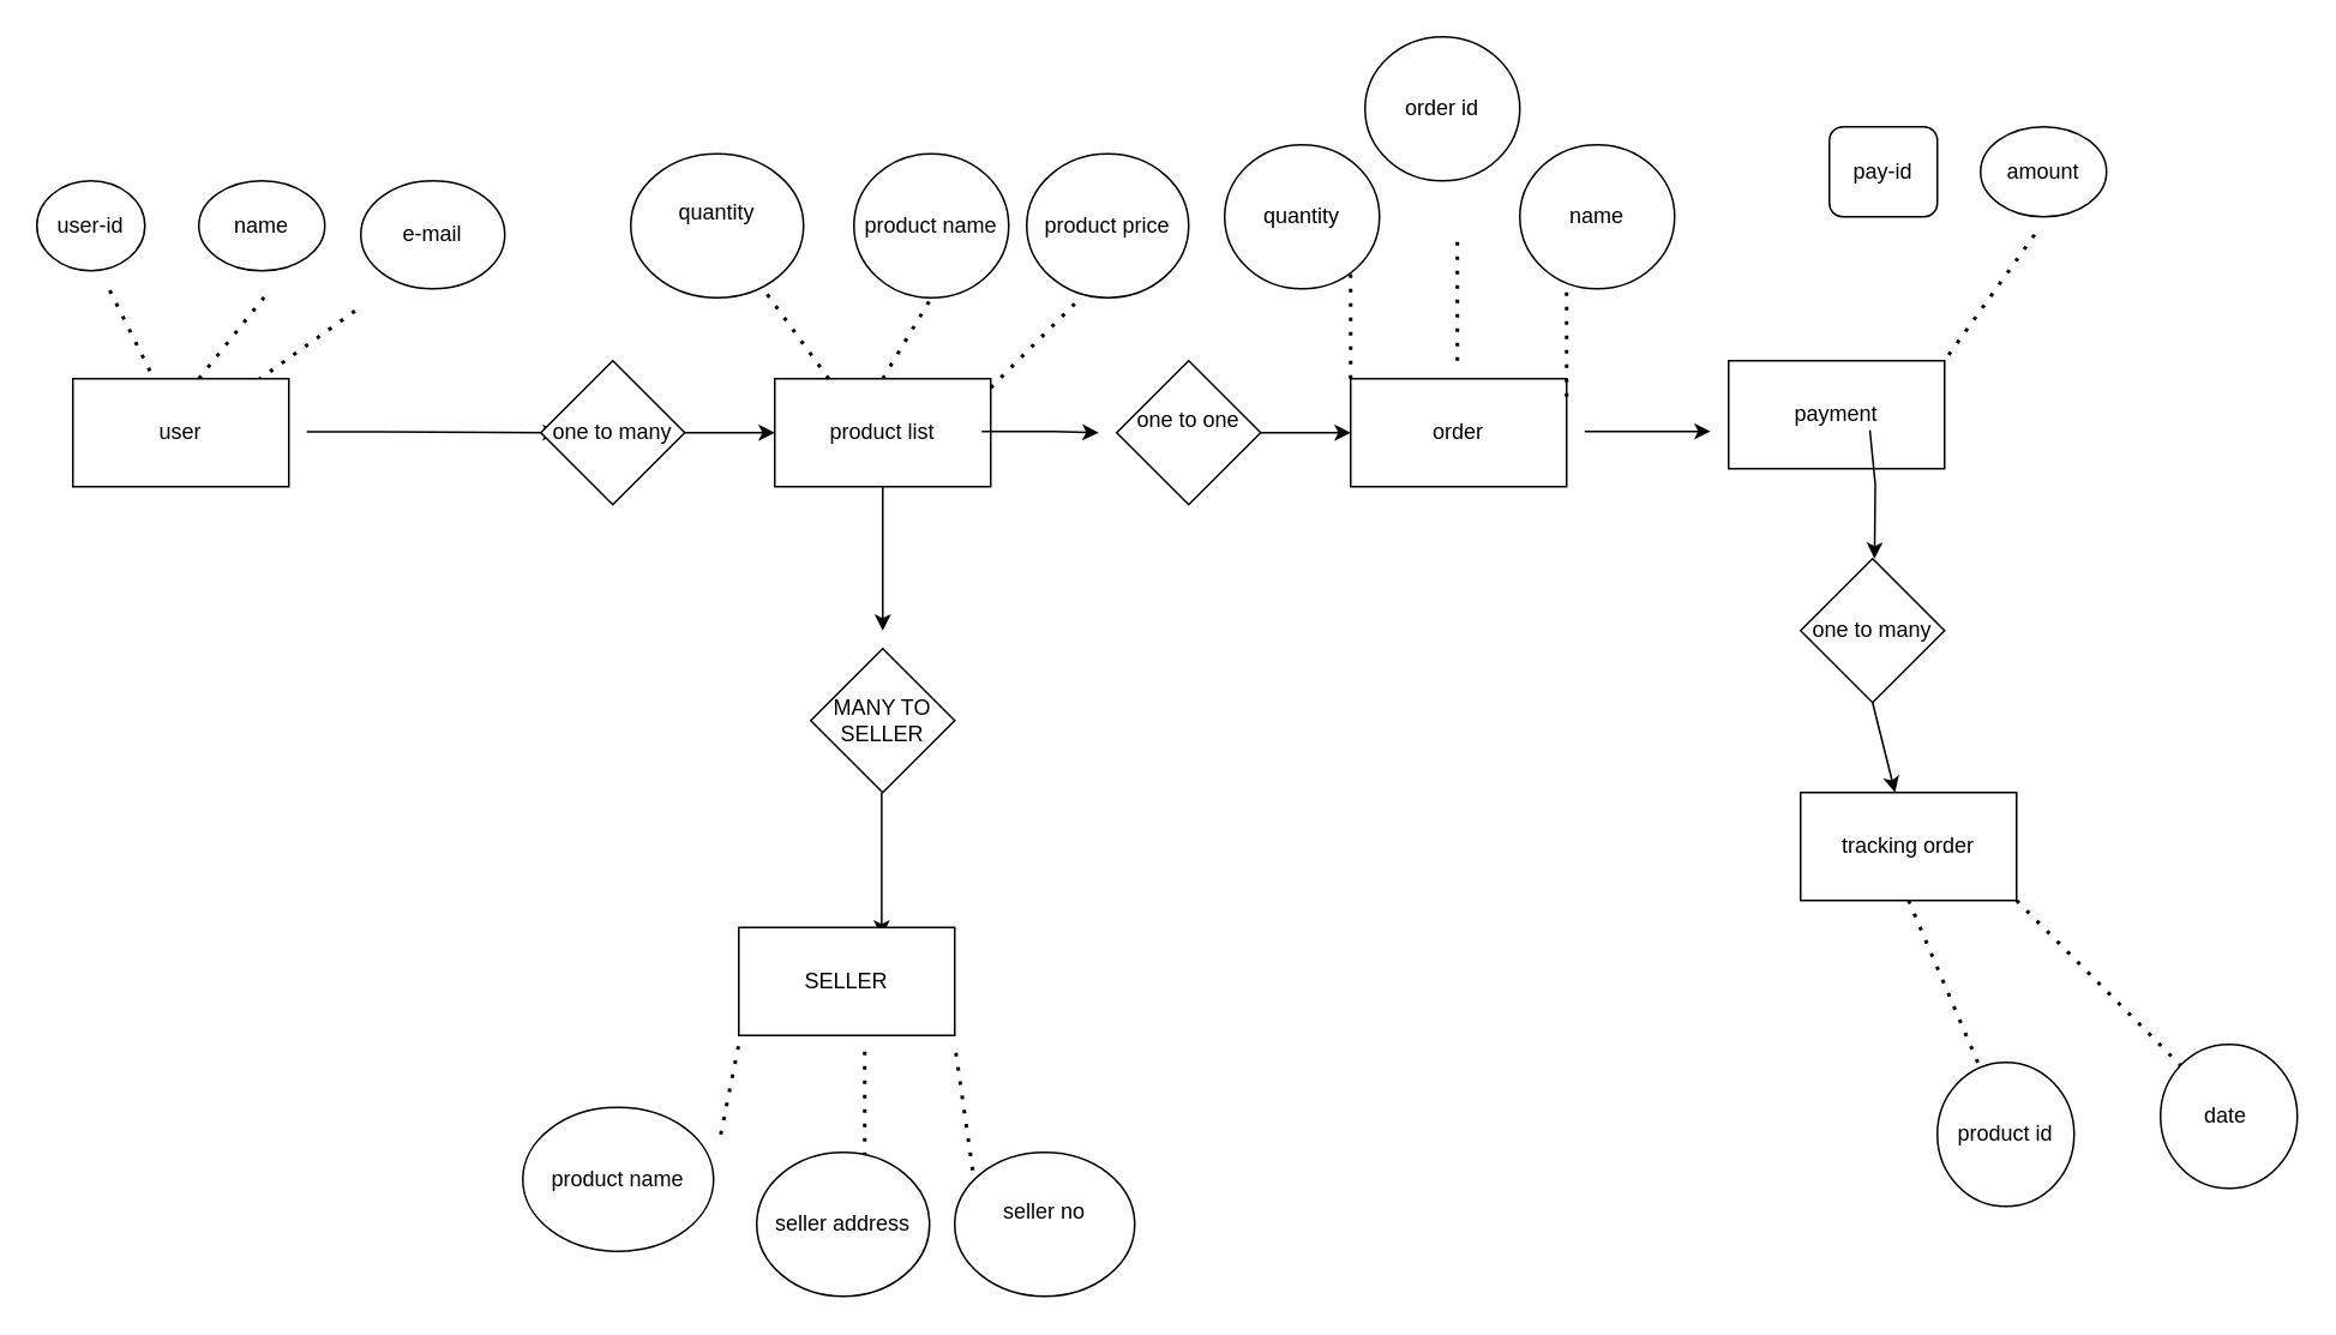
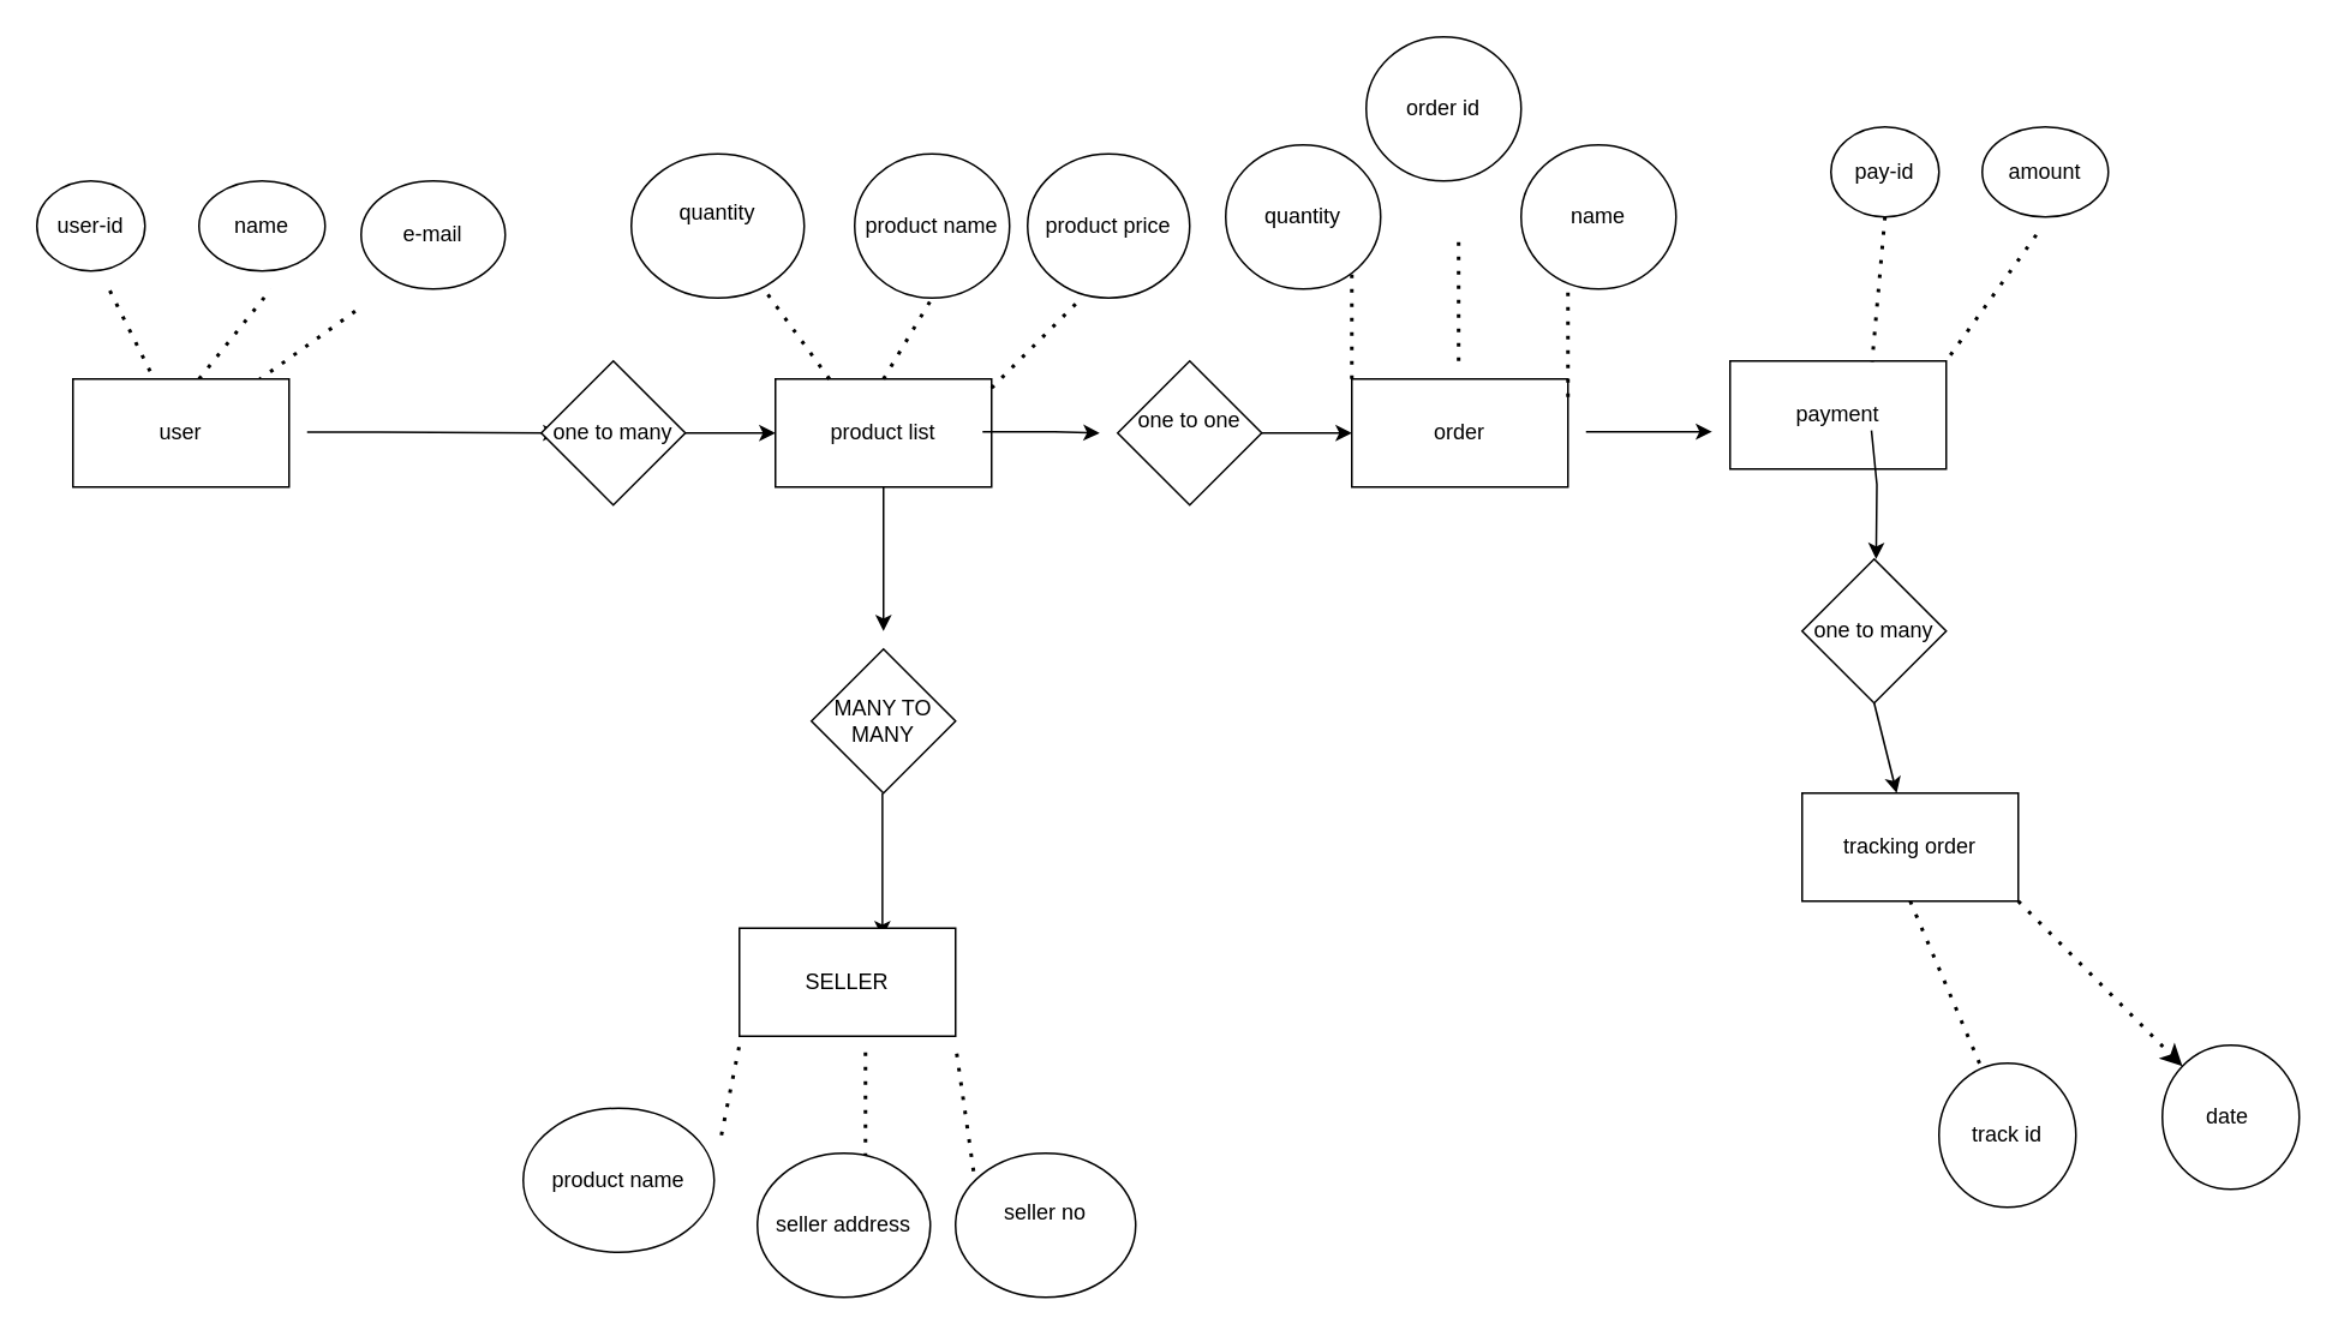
  <mxCell id="0" />
  <mxCell id="1" parent="0" />
  <mxCell id="2" value="user-id" style="ellipse;whiteSpace=wrap;html=1;" vertex="1" parent="1"><mxGeometry x="20" y="100" width="60" height="50" as="geometry" /></mxCell>
  <mxCell id="3" value="name" style="ellipse;whiteSpace=wrap;html=1;" vertex="1" parent="1"><mxGeometry x="110" y="100" width="70" height="50" as="geometry" /></mxCell>
  <mxCell id="4" value="e-mail" style="ellipse;whiteSpace=wrap;html=1;" vertex="1" parent="1"><mxGeometry x="200" y="100" width="80" height="60" as="geometry" /></mxCell>
  <mxCell id="5" value="" style="endArrow=none;dashed=1;html=1;dashPattern=1 3;strokeWidth=2;rounded=0;" edge="1" parent="1"><mxGeometry width="50" height="50" relative="1" as="geometry"><mxPoint x="130" y="220" as="sourcePoint" /><mxPoint x="200" y="170" as="targetPoint" /></mxGeometry></mxCell>
  <mxCell id="6" value="" style="endArrow=none;dashed=1;html=1;dashPattern=1 3;strokeWidth=2;rounded=0;" edge="1" parent="1"><mxGeometry width="50" height="50" relative="1" as="geometry"><mxPoint x="110" y="210" as="sourcePoint" /><mxPoint x="150" y="160" as="targetPoint" /></mxGeometry></mxCell>
  <mxCell id="7" value="" style="endArrow=none;dashed=1;html=1;dashPattern=1 3;strokeWidth=2;rounded=0;" edge="1" parent="1"><mxGeometry width="50" height="50" relative="1" as="geometry"><mxPoint x="90" y="220" as="sourcePoint" /><mxPoint x="60" y="160" as="targetPoint" /></mxGeometry></mxCell>
  <mxCell id="8" value="user" style="rounded=0;whiteSpace=wrap;html=1;" vertex="1" parent="1"><mxGeometry x="40" y="210" width="120" height="60" as="geometry" /></mxCell>
  <mxCell id="9" value="" style="endArrow=classic;html=1;rounded=0;" edge="1" parent="1"><mxGeometry width="50" height="50" relative="1" as="geometry"><mxPoint x="170" y="239.5" as="sourcePoint" /><mxPoint x="310" y="240" as="targetPoint" /><Array as="points"><mxPoint x="210" y="239.5" /></Array></mxGeometry></mxCell>
  <mxCell id="10" value="one to many" style="rhombus;whiteSpace=wrap;html=1;" vertex="1" parent="1"><mxGeometry x="300" y="200" width="80" height="80" as="geometry" /></mxCell>
  <mxCell id="11" value="" style="endArrow=classic;html=1;rounded=0;exitX=1;exitY=0.5;exitDx=0;exitDy=0;" edge="1" parent="1" source="10" target="12"><mxGeometry width="50" height="50" relative="1" as="geometry"><mxPoint x="440" y="270" as="sourcePoint" /><mxPoint x="490" y="240" as="targetPoint" /></mxGeometry></mxCell>
  <mxCell id="12" value="product list" style="rounded=0;whiteSpace=wrap;html=1;" vertex="1" parent="1"><mxGeometry x="430" y="210" width="120" height="60" as="geometry" /></mxCell>
  <mxCell id="13" value="quantity&lt;div&gt;&lt;br&gt;&lt;/div&gt;" style="ellipse;whiteSpace=wrap;html=1;" vertex="1" parent="1"><mxGeometry x="350" y="85" width="96" height="80" as="geometry" /></mxCell>
  <mxCell id="14" value="product name" style="ellipse;whiteSpace=wrap;html=1;" vertex="1" parent="1"><mxGeometry x="474" y="85" width="86" height="80" as="geometry" /></mxCell>
  <mxCell id="15" value="product price" style="ellipse;whiteSpace=wrap;html=1;" vertex="1" parent="1"><mxGeometry x="570" y="85" width="90" height="80" as="geometry" /></mxCell>
  <mxCell id="16" value="" style="endArrow=none;dashed=1;html=1;dashPattern=1 3;strokeWidth=2;rounded=0;" edge="1" parent="1"><mxGeometry width="50" height="50" relative="1" as="geometry"><mxPoint x="550" y="215" as="sourcePoint" /><mxPoint x="600" y="165" as="targetPoint" /></mxGeometry></mxCell>
  <mxCell id="17" value="" style="endArrow=none;dashed=1;html=1;dashPattern=1 3;strokeWidth=2;rounded=0;entryX=0.5;entryY=1;entryDx=0;entryDy=0;" edge="1" parent="1" target="14"><mxGeometry width="50" height="50" relative="1" as="geometry"><mxPoint x="490" y="210" as="sourcePoint" /><mxPoint x="540" y="160" as="targetPoint" /></mxGeometry></mxCell>
  <mxCell id="18" value="" style="endArrow=none;dashed=1;html=1;dashPattern=1 3;strokeWidth=2;rounded=0;exitX=0.25;exitY=0;exitDx=0;exitDy=0;" edge="1" parent="1" source="12" target="13"><mxGeometry width="50" height="50" relative="1" as="geometry"><mxPoint x="410" y="210" as="sourcePoint" /><mxPoint x="460" y="160" as="targetPoint" /></mxGeometry></mxCell>
- <mxCell id="19" value="MANY TO SELLER" style="rhombus;whiteSpace=wrap;html=1;" vertex="1" parent="1"><mxGeometry x="450" y="360" width="80" height="80" as="geometry" /></mxCell>
+ <mxCell id="19" value="MANY TO MANY" style="rhombus;whiteSpace=wrap;html=1;" vertex="1" parent="1"><mxGeometry x="450" y="360" width="80" height="80" as="geometry" /></mxCell>
  <mxCell id="20" value="payment" style="rounded=0;whiteSpace=wrap;html=1;" vertex="1" parent="1"><mxGeometry x="960" y="200" width="120" height="60" as="geometry" /></mxCell>
- <mxCell id="21" value="pay-id" style="whiteSpace=wrap;html=1;rounded=1;" vertex="1" parent="1"><mxGeometry x="1016" y="70" width="60" height="50" as="geometry" /></mxCell>
+ <mxCell id="21" value="pay-id" style="ellipse;whiteSpace=wrap;html=1;" vertex="1" parent="1"><mxGeometry x="1016" y="70" width="60" height="50" as="geometry" /></mxCell>
  <mxCell id="22" value="amount" style="ellipse;whiteSpace=wrap;html=1;" vertex="1" parent="1"><mxGeometry x="1100" y="70" width="70" height="50" as="geometry" /></mxCell>
+ <mxCell id="23" value="" style="endArrow=none;dashed=1;html=1;dashPattern=1 3;strokeWidth=2;rounded=0;entryX=0.657;entryY=0.006;entryDx=0;entryDy=0;entryPerimeter=0;exitX=0.5;exitY=1;exitDx=0;exitDy=0;" edge="1" parent="1" source="21" target="20"><mxGeometry width="50" height="50" relative="1" as="geometry"><mxPoint x="830" y="140" as="sourcePoint" /><mxPoint x="130" y="540" as="targetPoint" /></mxGeometry></mxCell>
  <mxCell id="24" value="" style="endArrow=none;dashed=1;html=1;dashPattern=1 3;strokeWidth=2;rounded=0;entryX=1;entryY=0;entryDx=0;entryDy=0;" edge="1" parent="1" target="20"><mxGeometry width="50" height="50" relative="1" as="geometry"><mxPoint x="1130" y="130" as="sourcePoint" /><mxPoint x="240" y="530" as="targetPoint" /></mxGeometry></mxCell>
  <mxCell id="25" value="" style="endArrow=classic;html=1;rounded=0;exitX=0.25;exitY=1;exitDx=0;exitDy=0;" edge="1" parent="1"><mxGeometry width="50" height="50" relative="1" as="geometry"><mxPoint x="1038.5" y="238.6" as="sourcePoint" /><mxPoint x="1041.096" y="310.004" as="targetPoint" /><Array as="points"><mxPoint x="1041.5" y="268.6" /></Array></mxGeometry></mxCell>
  <mxCell id="26" value="one to many" style="rhombus;whiteSpace=wrap;html=1;" vertex="1" parent="1"><mxGeometry x="1000" y="310" width="80" height="80" as="geometry" /></mxCell>
  <mxCell id="27" value="" style="endArrow=classic;html=1;rounded=0;exitX=0.5;exitY=1;exitDx=0;exitDy=0;" edge="1" parent="1" source="26" target="28"><mxGeometry width="50" height="50" relative="1" as="geometry"><mxPoint x="400" y="400" as="sourcePoint" /><mxPoint x="460" y="460" as="targetPoint" /></mxGeometry></mxCell>
  <mxCell id="28" value="tracking order" style="rounded=0;whiteSpace=wrap;html=1;" vertex="1" parent="1"><mxGeometry x="1000" y="440" width="120" height="60" as="geometry" /></mxCell>
- <mxCell id="29" value="product id" style="ellipse;whiteSpace=wrap;html=1;" vertex="1" parent="1"><mxGeometry x="1076" y="590" width="76" height="80" as="geometry" /></mxCell>
+ <mxCell id="29" value="track id" style="ellipse;whiteSpace=wrap;html=1;" vertex="1" parent="1"><mxGeometry x="1076" y="590" width="76" height="80" as="geometry" /></mxCell>
  <mxCell id="30" value="date&amp;nbsp;" style="ellipse;whiteSpace=wrap;html=1;" vertex="1" parent="1"><mxGeometry x="1200" y="580" width="76" height="80" as="geometry" /></mxCell>
- <mxCell id="31" value="" style="endArrow=none;dashed=1;html=1;dashPattern=1 3;strokeWidth=2;rounded=0;exitX=1;exitY=1;exitDx=0;exitDy=0;entryX=0;entryY=0;entryDx=0;entryDy=0;" edge="1" parent="1" source="28" target="30"><mxGeometry width="50" height="50" relative="1" as="geometry"><mxPoint x="560" y="500" as="sourcePoint" /><mxPoint x="610" y="450" as="targetPoint" /></mxGeometry></mxCell>
+ <mxCell id="31" value="" style="endArrow=classic;dashed=1;html=1;dashPattern=1 3;strokeWidth=2;rounded=0;exitX=1;exitY=1;exitDx=0;exitDy=0;entryX=0;entryY=0;entryDx=0;entryDy=0;" edge="1" parent="1" source="28" target="30"><mxGeometry width="50" height="50" relative="1" as="geometry"><mxPoint x="560" y="500" as="sourcePoint" /><mxPoint x="610" y="450" as="targetPoint" /></mxGeometry></mxCell>
  <mxCell id="32" value="" style="endArrow=none;dashed=1;html=1;dashPattern=1 3;strokeWidth=2;rounded=0;exitX=0.5;exitY=1;exitDx=0;exitDy=0;entryX=0.311;entryY=0.035;entryDx=0;entryDy=0;entryPerimeter=0;" edge="1" parent="1" source="28" target="29"><mxGeometry width="50" height="50" relative="1" as="geometry"><mxPoint x="400" y="390" as="sourcePoint" /><mxPoint x="450" y="340" as="targetPoint" /></mxGeometry></mxCell>
  <mxCell id="33" value="" style="endArrow=classic;html=1;rounded=0;" edge="1" parent="1"><mxGeometry width="50" height="50" relative="1" as="geometry"><mxPoint x="545" y="239.41" as="sourcePoint" /><mxPoint x="610" y="240" as="targetPoint" /><Array as="points"><mxPoint x="585" y="239.41" /></Array></mxGeometry></mxCell>
  <mxCell id="34" value="one to one&lt;div&gt;&lt;br&gt;&lt;/div&gt;" style="rhombus;whiteSpace=wrap;html=1;" vertex="1" parent="1"><mxGeometry x="620" y="200" width="80" height="80" as="geometry" /></mxCell>
  <mxCell id="35" value="" style="endArrow=classic;html=1;rounded=0;exitX=1;exitY=0.5;exitDx=0;exitDy=0;" edge="1" parent="1" source="34"><mxGeometry width="50" height="50" relative="1" as="geometry"><mxPoint x="690" y="300" as="sourcePoint" /><mxPoint x="750" y="240" as="targetPoint" /></mxGeometry></mxCell>
  <mxCell id="36" value="" style="endArrow=classic;html=1;rounded=0;exitX=0.5;exitY=1;exitDx=0;exitDy=0;" edge="1" parent="1" source="12"><mxGeometry width="50" height="50" relative="1" as="geometry"><mxPoint x="460" y="380" as="sourcePoint" /><mxPoint x="490" y="350" as="targetPoint" /></mxGeometry></mxCell>
  <mxCell id="37" value="" style="endArrow=classic;html=1;rounded=0;exitX=0.5;exitY=1;exitDx=0;exitDy=0;" edge="1" parent="1"><mxGeometry width="50" height="50" relative="1" as="geometry"><mxPoint x="489.41" y="440" as="sourcePoint" /><mxPoint x="489.41" y="520" as="targetPoint" /></mxGeometry></mxCell>
  <mxCell id="38" value="SELLER" style="rounded=0;whiteSpace=wrap;html=1;" vertex="1" parent="1"><mxGeometry x="410" y="515" width="120" height="60" as="geometry" /></mxCell>
  <mxCell id="39" value="" style="endArrow=none;dashed=1;html=1;dashPattern=1 3;strokeWidth=2;rounded=0;" edge="1" parent="1"><mxGeometry width="50" height="50" relative="1" as="geometry"><mxPoint x="400" y="630" as="sourcePoint" /><mxPoint x="410" y="580" as="targetPoint" /></mxGeometry></mxCell>
  <mxCell id="40" value="" style="endArrow=none;dashed=1;html=1;dashPattern=1 3;strokeWidth=2;rounded=0;" edge="1" parent="1"><mxGeometry width="50" height="50" relative="1" as="geometry"><mxPoint x="480" y="650" as="sourcePoint" /><mxPoint x="480" y="580" as="targetPoint" /></mxGeometry></mxCell>
  <mxCell id="41" value="" style="endArrow=none;dashed=1;html=1;dashPattern=1 3;strokeWidth=2;rounded=0;" edge="1" parent="1"><mxGeometry width="50" height="50" relative="1" as="geometry"><mxPoint x="540" y="650" as="sourcePoint" /><mxPoint x="530" y="580" as="targetPoint" /></mxGeometry></mxCell>
  <mxCell id="42" value="product name" style="ellipse;whiteSpace=wrap;html=1;" vertex="1" parent="1"><mxGeometry x="290" y="615" width="106" height="80" as="geometry" /></mxCell>
  <mxCell id="43" value="&lt;div&gt;seller no&lt;/div&gt;&lt;div&gt;&lt;br&gt;&lt;/div&gt;" style="ellipse;whiteSpace=wrap;html=1;" vertex="1" parent="1"><mxGeometry x="530" y="640" width="100" height="80" as="geometry" /></mxCell>
  <mxCell id="44" value="seller address" style="ellipse;whiteSpace=wrap;html=1;" vertex="1" parent="1"><mxGeometry x="420" y="640" width="96" height="80" as="geometry" /></mxCell>
  <mxCell id="45" value="order" style="rounded=0;whiteSpace=wrap;html=1;" vertex="1" parent="1"><mxGeometry x="750" y="210" width="120" height="60" as="geometry" /></mxCell>
  <mxCell id="46" value="" style="endArrow=classic;html=1;rounded=0;" edge="1" parent="1"><mxGeometry width="50" height="50" relative="1" as="geometry"><mxPoint x="880" y="239.29" as="sourcePoint" /><mxPoint x="950" y="239.29" as="targetPoint" /></mxGeometry></mxCell>
  <mxCell id="47" value="" style="endArrow=none;dashed=1;html=1;dashPattern=1 3;strokeWidth=2;rounded=0;" edge="1" parent="1"><mxGeometry width="50" height="50" relative="1" as="geometry"><mxPoint x="809.29" y="200" as="sourcePoint" /><mxPoint x="809.29" y="130" as="targetPoint" /></mxGeometry></mxCell>
  <mxCell id="48" value="" style="endArrow=none;dashed=1;html=1;dashPattern=1 3;strokeWidth=2;rounded=0;" edge="1" parent="1"><mxGeometry width="50" height="50" relative="1" as="geometry"><mxPoint x="870" y="220" as="sourcePoint" /><mxPoint x="870" y="150" as="targetPoint" /></mxGeometry></mxCell>
  <mxCell id="49" value="" style="endArrow=none;dashed=1;html=1;dashPattern=1 3;strokeWidth=2;rounded=0;" edge="1" parent="1"><mxGeometry width="50" height="50" relative="1" as="geometry"><mxPoint x="750" y="210" as="sourcePoint" /><mxPoint x="750" y="140" as="targetPoint" /></mxGeometry></mxCell>
  <mxCell id="50" value="name" style="ellipse;whiteSpace=wrap;html=1;" vertex="1" parent="1"><mxGeometry x="844" y="80" width="86" height="80" as="geometry" /></mxCell>
  <mxCell id="51" value="order id" style="ellipse;whiteSpace=wrap;html=1;" vertex="1" parent="1"><mxGeometry x="758" y="20" width="86" height="80" as="geometry" /></mxCell>
  <mxCell id="52" value="quantity" style="ellipse;whiteSpace=wrap;html=1;" vertex="1" parent="1"><mxGeometry x="680" y="80" width="86" height="80" as="geometry" /></mxCell>
